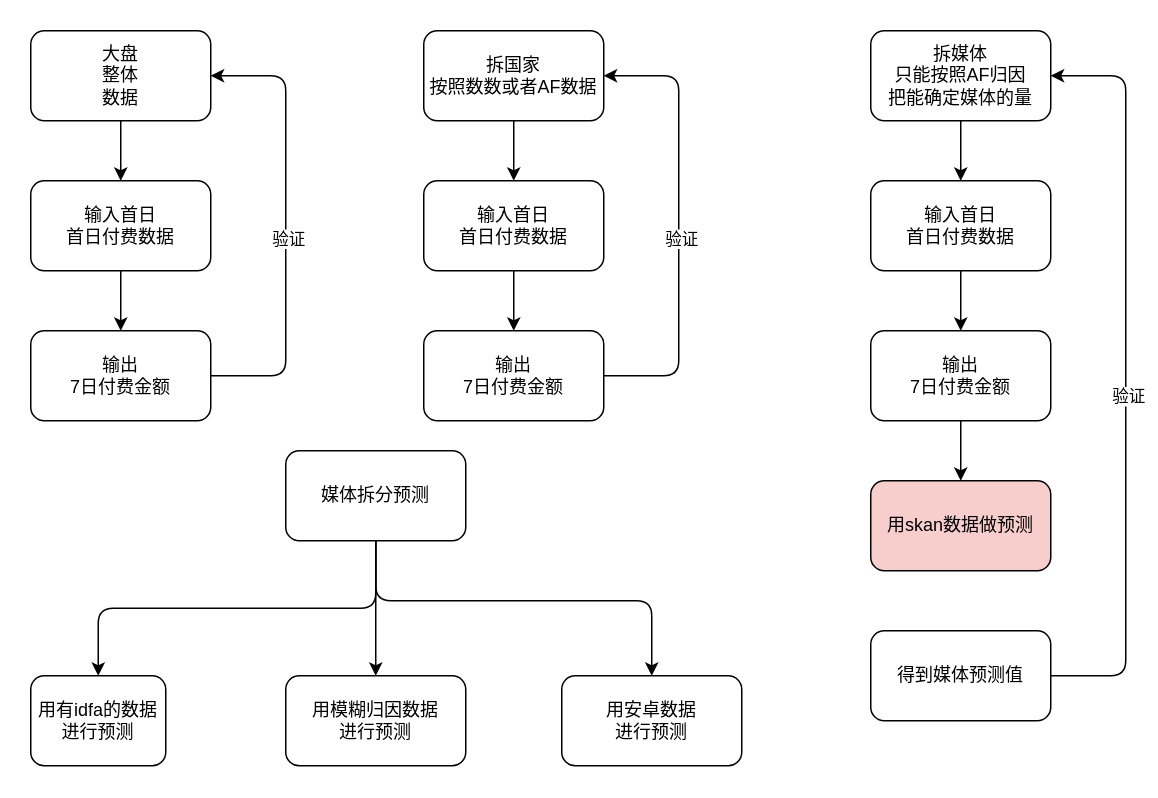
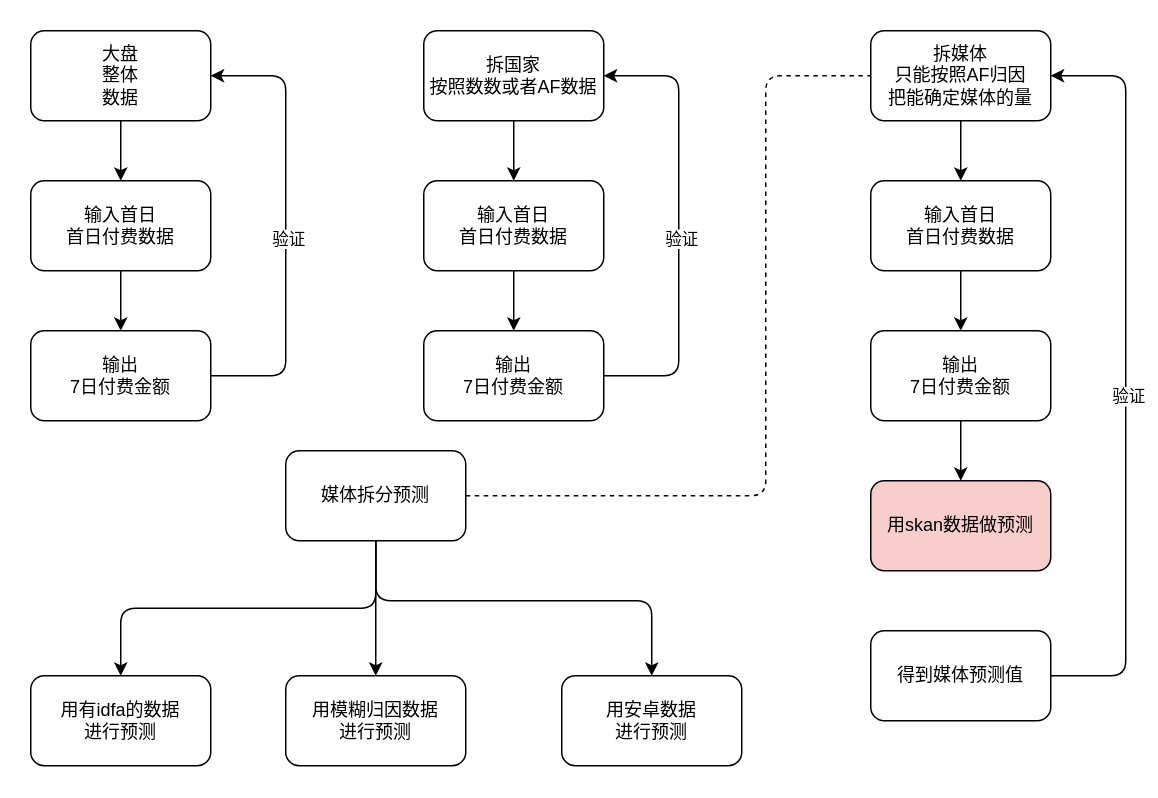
  <mxCell id="0" />
  <mxCell id="1" parent="0" />
  <mxCell id="2" value="" style="edgeStyle=none;html=1;" edge="1" parent="1" source="3" target="5"><mxGeometry relative="1" as="geometry" /></mxCell>
  <mxCell id="3" value="大盘&lt;br&gt;整体&lt;br&gt;数据" style="rounded=1;whiteSpace=wrap;html=1;" vertex="1" parent="1"><mxGeometry x="20" y="20" width="120" height="60" as="geometry" /></mxCell>
  <mxCell id="4" value="" style="edgeStyle=none;html=1;" edge="1" parent="1" source="5" target="6"><mxGeometry relative="1" as="geometry" /></mxCell>
  <mxCell id="5" value="输入首日&lt;br&gt;首日付费数据" style="rounded=1;whiteSpace=wrap;html=1;" vertex="1" parent="1"><mxGeometry x="20" y="120" width="120" height="60" as="geometry" /></mxCell>
  <mxCell id="6" value="输出&lt;br&gt;7日付费金额" style="whiteSpace=wrap;html=1;rounded=1;" vertex="1" parent="1"><mxGeometry x="20" y="220" width="120" height="60" as="geometry" /></mxCell>
  <mxCell id="7" value="" style="endArrow=classic;html=1;exitX=1;exitY=0.5;exitDx=0;exitDy=0;entryX=1;entryY=0.5;entryDx=0;entryDy=0;edgeStyle=orthogonalEdgeStyle;" edge="1" parent="1" source="6" target="3"><mxGeometry width="50" height="50" relative="1" as="geometry"><mxPoint x="190" y="240" as="sourcePoint" /><mxPoint x="240" y="190" as="targetPoint" /><Array as="points"><mxPoint x="190" y="250" /><mxPoint x="190" y="50" /></Array></mxGeometry></mxCell>
  <mxCell id="8" value="验证" style="edgeLabel;html=1;align=center;verticalAlign=middle;resizable=0;points=[];" vertex="1" connectable="0" parent="7"><mxGeometry x="-0.053" y="-1" relative="1" as="geometry"><mxPoint as="offset" /></mxGeometry></mxCell>
  <mxCell id="9" value="" style="edgeStyle=orthogonalEdgeStyle;html=1;" edge="1" parent="1" source="10" target="12"><mxGeometry relative="1" as="geometry" /></mxCell>
  <mxCell id="10" value="拆国家&lt;br&gt;按照数数或者AF数据" style="rounded=1;whiteSpace=wrap;html=1;" vertex="1" parent="1"><mxGeometry x="282" y="20" width="120" height="60" as="geometry" /></mxCell>
  <mxCell id="11" value="" style="edgeStyle=orthogonalEdgeStyle;html=1;" edge="1" parent="1" source="12" target="13"><mxGeometry relative="1" as="geometry" /></mxCell>
  <mxCell id="12" value="输入首日&lt;br&gt;首日付费数据" style="whiteSpace=wrap;html=1;rounded=1;" vertex="1" parent="1"><mxGeometry x="282" y="120" width="120" height="60" as="geometry" /></mxCell>
  <mxCell id="13" value="&lt;span&gt;输出&lt;/span&gt;&lt;br&gt;&lt;span&gt;7日付费金额&lt;/span&gt;" style="whiteSpace=wrap;html=1;rounded=1;" vertex="1" parent="1"><mxGeometry x="282" y="220" width="120" height="60" as="geometry" /></mxCell>
  <mxCell id="14" value="" style="endArrow=classic;html=1;exitX=1;exitY=0.5;exitDx=0;exitDy=0;entryX=1;entryY=0.5;entryDx=0;entryDy=0;edgeStyle=orthogonalEdgeStyle;" edge="1" parent="1"><mxGeometry width="50" height="50" relative="1" as="geometry"><mxPoint x="402" y="250" as="sourcePoint" /><mxPoint x="402" y="50" as="targetPoint" /><Array as="points"><mxPoint x="452" y="250" /><mxPoint x="452" y="50" /></Array></mxGeometry></mxCell>
  <mxCell id="15" value="验证" style="edgeLabel;html=1;align=center;verticalAlign=middle;resizable=0;points=[];" vertex="1" connectable="0" parent="14"><mxGeometry x="-0.053" y="-1" relative="1" as="geometry"><mxPoint as="offset" /></mxGeometry></mxCell>
  <mxCell id="16" value="" style="edgeStyle=orthogonalEdgeStyle;html=1;" edge="1" parent="1" source="17" target="19"><mxGeometry relative="1" as="geometry" /></mxCell>
  <mxCell id="17" value="拆媒体&lt;br&gt;只能按照AF归因&lt;br&gt;把能确定媒体的量" style="rounded=1;whiteSpace=wrap;html=1;" vertex="1" parent="1"><mxGeometry x="580" y="20" width="120" height="60" as="geometry" /></mxCell>
  <mxCell id="18" value="" style="edgeStyle=orthogonalEdgeStyle;html=1;" edge="1" parent="1" source="19" target="21"><mxGeometry relative="1" as="geometry" /></mxCell>
  <mxCell id="19" value="&lt;span&gt;输入首日&lt;/span&gt;&lt;br&gt;&lt;span&gt;首日付费数据&lt;/span&gt;" style="whiteSpace=wrap;html=1;rounded=1;" vertex="1" parent="1"><mxGeometry x="580" y="120" width="120" height="60" as="geometry" /></mxCell>
  <mxCell id="20" value="" style="edgeStyle=orthogonalEdgeStyle;html=1;" edge="1" parent="1" source="21" target="22"><mxGeometry relative="1" as="geometry" /></mxCell>
  <mxCell id="21" value="&lt;span&gt;输出&lt;/span&gt;&lt;br&gt;&lt;span&gt;7日付费金额&lt;/span&gt;" style="whiteSpace=wrap;html=1;rounded=1;" vertex="1" parent="1"><mxGeometry x="580" y="220" width="120" height="60" as="geometry" /></mxCell>
  <mxCell id="22" value="用skan数据做预测" style="whiteSpace=wrap;html=1;rounded=1;fillColor=#f8cecc;" vertex="1" parent="1"><mxGeometry x="580" y="320" width="120" height="60" as="geometry" /></mxCell>
  <mxCell id="23" value="得到媒体预测值" style="whiteSpace=wrap;html=1;rounded=1;" vertex="1" parent="1"><mxGeometry x="580" y="420" width="120" height="60" as="geometry" /></mxCell>
  <mxCell id="24" value="" style="endArrow=classic;html=1;exitX=1;exitY=0.5;exitDx=0;exitDy=0;entryX=1;entryY=0.5;entryDx=0;entryDy=0;edgeStyle=orthogonalEdgeStyle;" edge="1" parent="1" target="17"><mxGeometry width="50" height="50" relative="1" as="geometry"><mxPoint x="700" y="450" as="sourcePoint" /><mxPoint x="700" y="250" as="targetPoint" /><Array as="points"><mxPoint x="750" y="450" /><mxPoint x="750" y="50" /></Array></mxGeometry></mxCell>
  <mxCell id="25" value="验证" style="edgeLabel;html=1;align=center;verticalAlign=middle;resizable=0;points=[];" vertex="1" connectable="0" parent="24"><mxGeometry x="-0.053" y="-1" relative="1" as="geometry"><mxPoint as="offset" /></mxGeometry></mxCell>
+ <mxCell id="26" value="" style="endArrow=none;dashed=1;html=1;entryX=0;entryY=0.5;entryDx=0;entryDy=0;edgeStyle=orthogonalEdgeStyle;exitX=1;exitY=0.5;exitDx=0;exitDy=0;" edge="1" parent="1" source="28" target="17"><mxGeometry width="50" height="50" relative="1" as="geometry"><mxPoint x="170" y="410" as="sourcePoint" /><mxPoint x="220" y="360" as="targetPoint" /><Array as="points"><mxPoint x="510" y="330" /><mxPoint x="510" y="50" /></Array></mxGeometry></mxCell>
  <mxCell id="27" value="" style="edgeStyle=orthogonalEdgeStyle;html=1;exitX=0.5;exitY=1;exitDx=0;exitDy=0;" edge="1" parent="1" source="28" target="29"><mxGeometry relative="1" as="geometry" /></mxCell>
  <mxCell id="28" value="媒体拆分预测" style="rounded=1;whiteSpace=wrap;html=1;" vertex="1" parent="1"><mxGeometry x="190" y="300" width="120" height="60" as="geometry" /></mxCell>
- <mxCell id="29" value="用有idfa的数据&lt;br&gt;进行预测" style="whiteSpace=wrap;html=1;rounded=1;" vertex="1" parent="1"><mxGeometry x="20" y="450" width="90" height="60" as="geometry" /></mxCell>
+ <mxCell id="29" value="用有idfa的数据&lt;br&gt;进行预测" style="whiteSpace=wrap;html=1;rounded=1;" vertex="1" parent="1"><mxGeometry x="20" y="450" width="120" height="60" as="geometry" /></mxCell>
  <mxCell id="30" value="用模糊归因数据&lt;br&gt;进行预测" style="whiteSpace=wrap;html=1;rounded=1;" vertex="1" parent="1"><mxGeometry x="190" y="450" width="120" height="60" as="geometry" /></mxCell>
  <mxCell id="31" value="用安卓数据&lt;br&gt;进行预测" style="whiteSpace=wrap;html=1;rounded=1;" vertex="1" parent="1"><mxGeometry x="374" y="450" width="120" height="60" as="geometry" /></mxCell>
  <mxCell id="32" value="" style="edgeStyle=orthogonalEdgeStyle;html=1;exitX=0.5;exitY=1;exitDx=0;exitDy=0;entryX=0.5;entryY=0;entryDx=0;entryDy=0;" edge="1" parent="1" source="28" target="30"><mxGeometry relative="1" as="geometry"><mxPoint x="270" y="370" as="sourcePoint" /><mxPoint x="90" y="460" as="targetPoint" /></mxGeometry></mxCell>
  <mxCell id="33" value="" style="edgeStyle=orthogonalEdgeStyle;html=1;entryX=0.5;entryY=0;entryDx=0;entryDy=0;" edge="1" parent="1" target="31"><mxGeometry relative="1" as="geometry"><mxPoint x="250" y="360" as="sourcePoint" /><mxPoint x="260" y="460" as="targetPoint" /><Array as="points"><mxPoint x="250" y="400" /><mxPoint x="434" y="400" /></Array></mxGeometry></mxCell>
